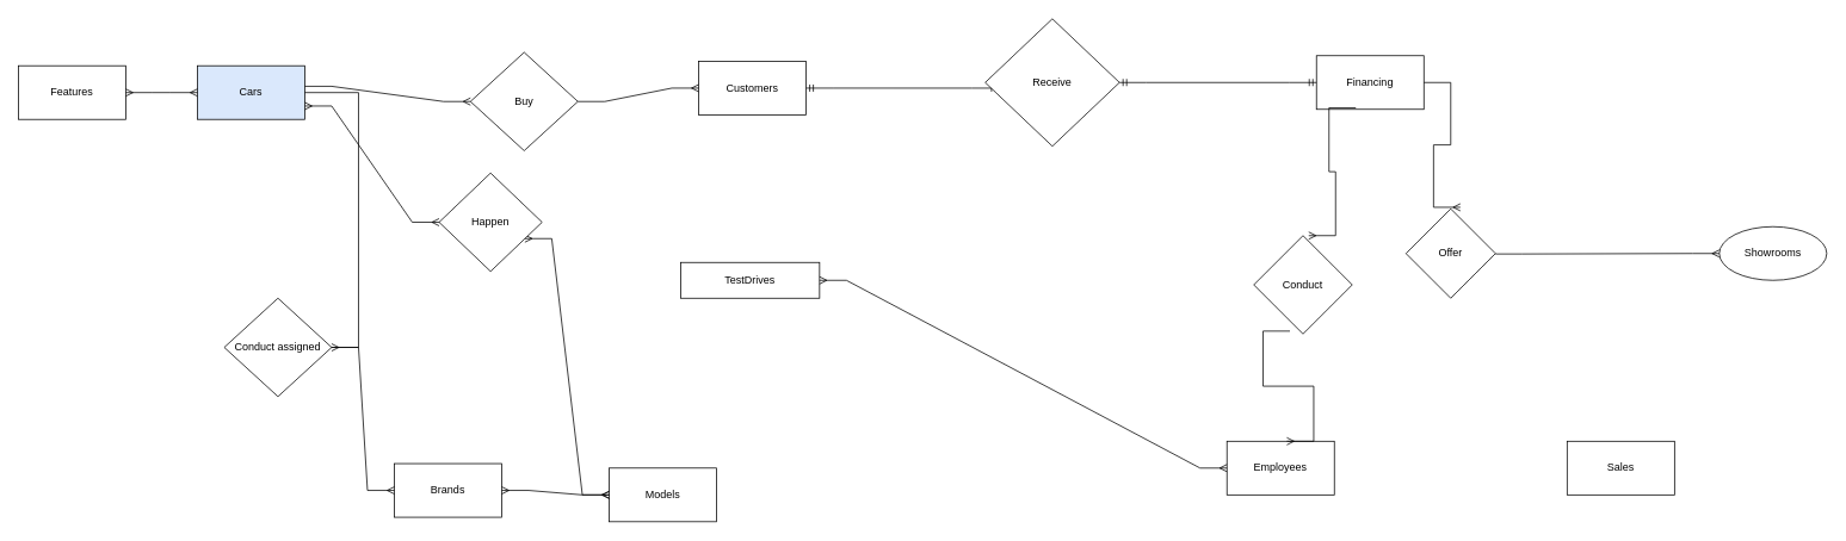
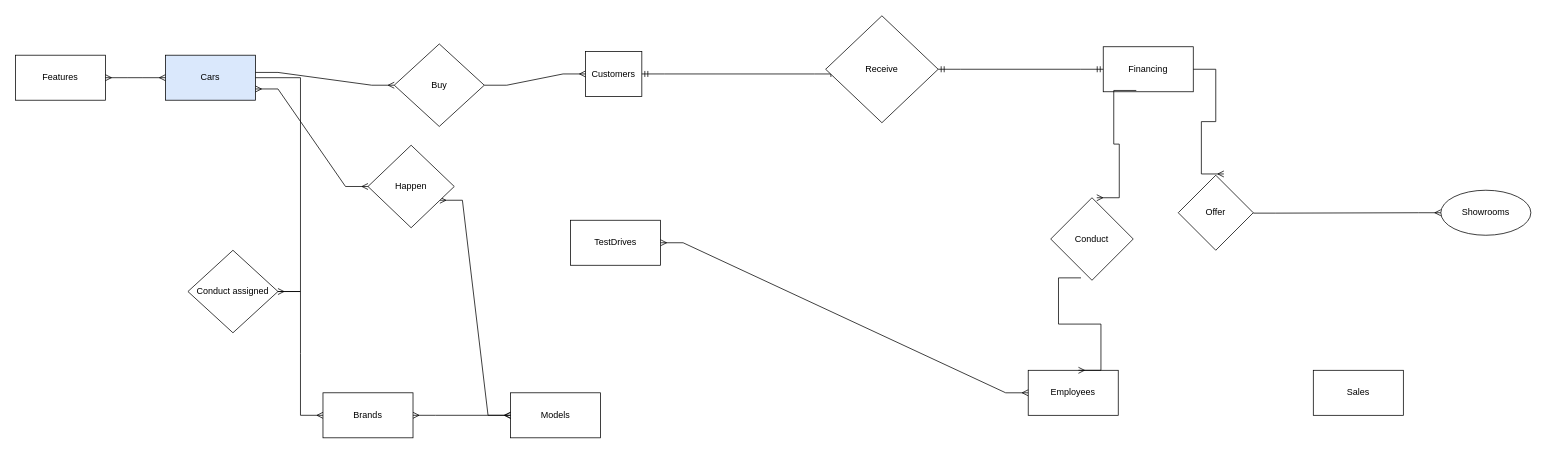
  <mxCell id="0" />
  <mxCell id="1" parent="0" />
  <mxCell id="2" value="Cars" style="rounded=0;whiteSpace=wrap;html=1;fillColor=#dae8fc;" parent="1" vertex="1"><mxGeometry x="220" y="73" width="120" height="60" as="geometry" /></mxCell>
- <mxCell id="3" value="Customers" style="rounded=0;whiteSpace=wrap;html=1;" parent="1" vertex="1"><mxGeometry x="780" y="68" width="120" height="60" as="geometry" /></mxCell>
- <mxCell id="4" value="Brands" style="rounded=0;whiteSpace=wrap;html=1;" parent="1" vertex="1"><mxGeometry x="440" y="518" width="120" height="60" as="geometry" /></mxCell>
+ <mxCell id="3" value="Customers" style="rounded=0;whiteSpace=wrap;html=1;" parent="1" vertex="1"><mxGeometry x="780" y="68" width="75" height="60" as="geometry" /></mxCell>
+ <mxCell id="4" value="Brands" style="rounded=0;whiteSpace=wrap;html=1;" parent="1" vertex="1"><mxGeometry x="430" y="523" width="120" height="60" as="geometry" /></mxCell>
  <mxCell id="5" value="Models" style="rounded=0;whiteSpace=wrap;html=1;" parent="1" vertex="1"><mxGeometry x="680" y="523" width="120" height="60" as="geometry" /></mxCell>
  <mxCell id="6" value="Features" style="rounded=0;whiteSpace=wrap;html=1;" parent="1" vertex="1"><mxGeometry x="20" y="73" width="120" height="60" as="geometry" /></mxCell>
  <mxCell id="7" value="Sales" style="rounded=0;whiteSpace=wrap;html=1;" parent="1" vertex="1"><mxGeometry x="1750" y="493" width="120" height="60" as="geometry" /></mxCell>
- <mxCell id="8" value="TestDrives" style="rounded=0;whiteSpace=wrap;html=1;" parent="1" vertex="1"><mxGeometry x="760" y="293" width="155" height="40" as="geometry" /></mxCell>
+ <mxCell id="8" value="TestDrives" style="rounded=0;whiteSpace=wrap;html=1;" parent="1" vertex="1"><mxGeometry x="760" y="293" width="120" height="60" as="geometry" /></mxCell>
  <mxCell id="9" value="&lt;div&gt;Showrooms&lt;br&gt;&lt;/div&gt;" style="ellipse;whiteSpace=wrap;html=1;" parent="1" vertex="1"><mxGeometry x="1920" y="253" width="120" height="60" as="geometry" /></mxCell>
  <mxCell id="10" value="Employees" style="rounded=0;whiteSpace=wrap;html=1;" parent="1" vertex="1"><mxGeometry x="1370" y="493" width="120" height="60" as="geometry" /></mxCell>
  <mxCell id="11" value="Financing" style="rounded=0;whiteSpace=wrap;html=1;" parent="1" vertex="1"><mxGeometry x="1470" y="61.75" width="120" height="60" as="geometry" /></mxCell>
  <mxCell id="12" value="" style="edgeStyle=entityRelationEdgeStyle;fontSize=12;html=1;endArrow=ERmany;rounded=0;exitX=1;exitY=0.5;exitDx=0;exitDy=0;" parent="1" source="14" target="3" edge="1"><mxGeometry width="100" height="100" relative="1" as="geometry"><mxPoint x="400" y="663" as="sourcePoint" /><mxPoint x="740" y="76" as="targetPoint" /></mxGeometry></mxCell>
  <mxCell id="13" value="" style="edgeStyle=entityRelationEdgeStyle;fontSize=12;html=1;endArrow=ERmany;rounded=0;exitX=1;exitY=0.383;exitDx=0;exitDy=0;exitPerimeter=0;" parent="1" source="2" target="14" edge="1"><mxGeometry width="100" height="100" relative="1" as="geometry"><mxPoint x="380" y="76" as="sourcePoint" /><mxPoint x="760" y="83" as="targetPoint" /></mxGeometry></mxCell>
  <mxCell id="14" value="Buy" style="rhombus;whiteSpace=wrap;html=1;" parent="1" vertex="1"><mxGeometry x="525" y="58" width="120" height="110" as="geometry" /></mxCell>
  <mxCell id="15" value="Conduct assigned" style="rhombus;whiteSpace=wrap;html=1;" parent="1" vertex="1"><mxGeometry x="250" y="333" width="120" height="110" as="geometry" /></mxCell>
  <mxCell id="16" value="" style="edgeStyle=entityRelationEdgeStyle;fontSize=12;html=1;endArrow=ERmany;rounded=0;exitX=1;exitY=0.5;exitDx=0;exitDy=0;" parent="1" source="2" target="15" edge="1"><mxGeometry width="100" height="100" relative="1" as="geometry"><mxPoint x="300" y="243" as="sourcePoint" /><mxPoint x="380" y="183" as="targetPoint" /></mxGeometry></mxCell>
  <mxCell id="17" value="" style="edgeStyle=entityRelationEdgeStyle;fontSize=12;html=1;endArrow=ERmany;rounded=0;" parent="1" source="15" target="4" edge="1"><mxGeometry width="100" height="100" relative="1" as="geometry"><mxPoint x="350" y="603" as="sourcePoint" /><mxPoint x="440" y="553" as="targetPoint" /></mxGeometry></mxCell>
  <mxCell id="18" value="" style="edgeStyle=entityRelationEdgeStyle;fontSize=12;html=1;endArrow=ERmandOne;startArrow=ERmandOne;rounded=0;exitX=1;exitY=0.5;exitDx=0;exitDy=0;entryX=0.1;entryY=0.544;entryDx=0;entryDy=0;entryPerimeter=0;" parent="1" source="3" target="19" edge="1"><mxGeometry width="100" height="100" relative="1" as="geometry"><mxPoint x="650" y="583" as="sourcePoint" /><mxPoint x="750" y="483" as="targetPoint" /></mxGeometry></mxCell>
  <mxCell id="19" value="Receive" style="rhombus;whiteSpace=wrap;html=1;" parent="1" vertex="1"><mxGeometry x="1100" y="20.5" width="150" height="142.5" as="geometry" /></mxCell>
  <mxCell id="20" value="" style="edgeStyle=entityRelationEdgeStyle;fontSize=12;html=1;endArrow=ERmandOne;startArrow=ERmandOne;rounded=0;exitX=1;exitY=0.5;exitDx=0;exitDy=0;entryX=0;entryY=0.5;entryDx=0;entryDy=0;" parent="1" source="19" target="11" edge="1"><mxGeometry width="100" height="100" relative="1" as="geometry"><mxPoint x="1290" y="97.5" as="sourcePoint" /><mxPoint x="1490" y="92" as="targetPoint" /></mxGeometry></mxCell>
  <mxCell id="21" value="" style="edgeStyle=entityRelationEdgeStyle;fontSize=12;html=1;endArrow=ERmany;startArrow=ERmany;rounded=0;exitX=1;exitY=0.75;exitDx=0;exitDy=0;" parent="1" source="23" target="5" edge="1"><mxGeometry width="100" height="100" relative="1" as="geometry"><mxPoint x="590" y="353" as="sourcePoint" /><mxPoint x="690" y="253" as="targetPoint" /></mxGeometry></mxCell>
  <mxCell id="22" value="" style="edgeStyle=entityRelationEdgeStyle;fontSize=12;html=1;endArrow=ERmany;startArrow=ERmany;rounded=0;exitX=1;exitY=0.75;exitDx=0;exitDy=0;" parent="1" source="2" target="23" edge="1"><mxGeometry width="100" height="100" relative="1" as="geometry"><mxPoint x="340" y="118" as="sourcePoint" /><mxPoint x="760" y="323" as="targetPoint" /></mxGeometry></mxCell>
  <mxCell id="23" value="Happen" style="rhombus;whiteSpace=wrap;html=1;" parent="1" vertex="1"><mxGeometry x="490" y="193" width="115" height="110" as="geometry" /></mxCell>
  <mxCell id="24" value="" style="edgeStyle=entityRelationEdgeStyle;fontSize=12;html=1;endArrow=ERmany;rounded=0;exitX=1;exitY=0.5;exitDx=0;exitDy=0;" parent="1" target="9" edge="1"><mxGeometry width="100" height="100" relative="1" as="geometry"><mxPoint x="1670" y="283.51" as="sourcePoint" /><mxPoint x="1892.96" y="282.49" as="targetPoint" /></mxGeometry></mxCell>
  <mxCell id="25" value="" style="edgeStyle=entityRelationEdgeStyle;fontSize=12;html=1;endArrow=ERmany;rounded=0;exitX=1;exitY=0.5;exitDx=0;exitDy=0;entryX=0.608;entryY=-0.017;entryDx=0;entryDy=0;entryPerimeter=0;" parent="1" source="11" target="26" edge="1"><mxGeometry width="100" height="100" relative="1" as="geometry"><mxPoint x="1590" y="92" as="sourcePoint" /><mxPoint x="1653" y="502" as="targetPoint" /></mxGeometry></mxCell>
  <mxCell id="26" value="Offer" style="rhombus;whiteSpace=wrap;html=1;" parent="1" vertex="1"><mxGeometry x="1570" y="233" width="100" height="100" as="geometry" /></mxCell>
  <mxCell id="27" value="" style="edgeStyle=entityRelationEdgeStyle;fontSize=12;html=1;endArrow=ERmany;rounded=0;exitX=0.367;exitY=0.971;exitDx=0;exitDy=0;exitPerimeter=0;entryX=0.558;entryY=0;entryDx=0;entryDy=0;entryPerimeter=0;" parent="1" source="29" target="10" edge="1"><mxGeometry width="100" height="100" relative="1" as="geometry"><mxPoint x="1430" y="403" as="sourcePoint" /><mxPoint x="1530" y="303" as="targetPoint" /></mxGeometry></mxCell>
  <mxCell id="28" value="" style="edgeStyle=entityRelationEdgeStyle;fontSize=12;html=1;endArrow=ERmany;rounded=0;exitX=0.367;exitY=0.971;exitDx=0;exitDy=0;exitPerimeter=0;entryX=0.558;entryY=0;entryDx=0;entryDy=0;entryPerimeter=0;" parent="1" source="11" target="29" edge="1"><mxGeometry width="100" height="100" relative="1" as="geometry"><mxPoint x="1514" y="120" as="sourcePoint" /><mxPoint x="1417" y="493" as="targetPoint" /></mxGeometry></mxCell>
  <mxCell id="29" value="Conduct" style="rhombus;whiteSpace=wrap;html=1;" parent="1" vertex="1"><mxGeometry x="1400" y="263" width="110" height="110" as="geometry" /></mxCell>
  <mxCell id="30" value="" style="edgeStyle=entityRelationEdgeStyle;fontSize=12;html=1;endArrow=ERmany;startArrow=ERmany;rounded=0;" edge="1" parent="1" source="10" target="8"><mxGeometry width="100" height="100" relative="1" as="geometry"><mxPoint x="1480" y="683" as="sourcePoint" /><mxPoint x="1580" y="583" as="targetPoint" /></mxGeometry></mxCell>
  <mxCell id="31" value="" style="edgeStyle=entityRelationEdgeStyle;fontSize=12;html=1;endArrow=ERmany;startArrow=ERmany;rounded=0;" edge="1" parent="1" source="4" target="5"><mxGeometry width="100" height="100" relative="1" as="geometry"><mxPoint x="560" y="813" as="sourcePoint" /><mxPoint x="820" y="813" as="targetPoint" /></mxGeometry></mxCell>
  <mxCell id="32" value="" style="edgeStyle=entityRelationEdgeStyle;fontSize=12;html=1;endArrow=ERmany;startArrow=ERmany;rounded=0;entryX=0;entryY=0.5;entryDx=0;entryDy=0;" edge="1" parent="1" source="6" target="2"><mxGeometry width="100" height="100" relative="1" as="geometry"><mxPoint x="90" y="221.75" as="sourcePoint" /><mxPoint x="90" y="263.171" as="targetPoint" /></mxGeometry></mxCell>
